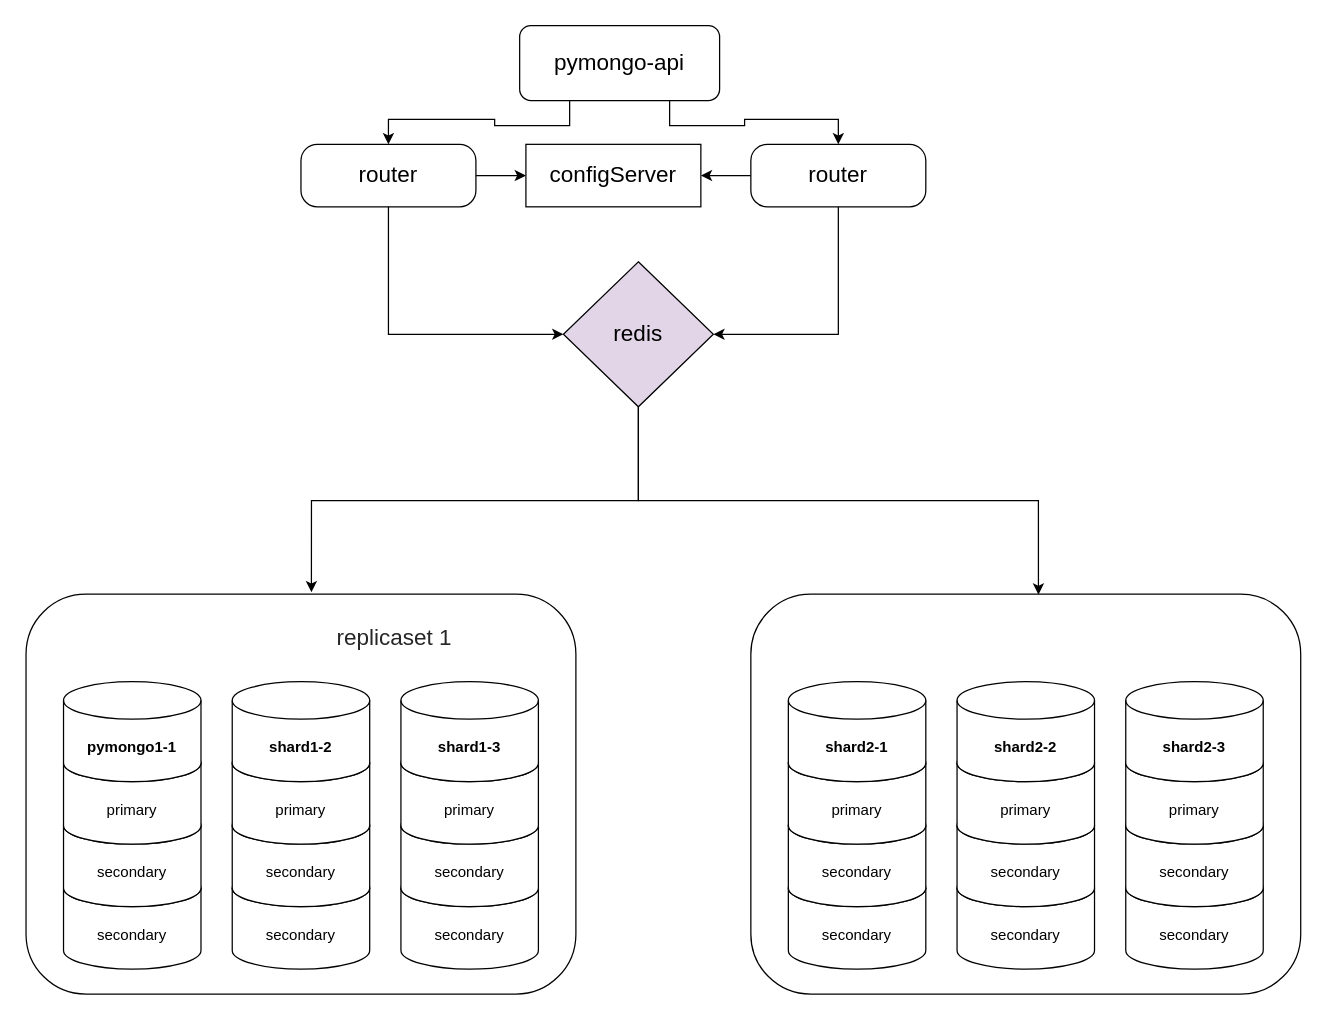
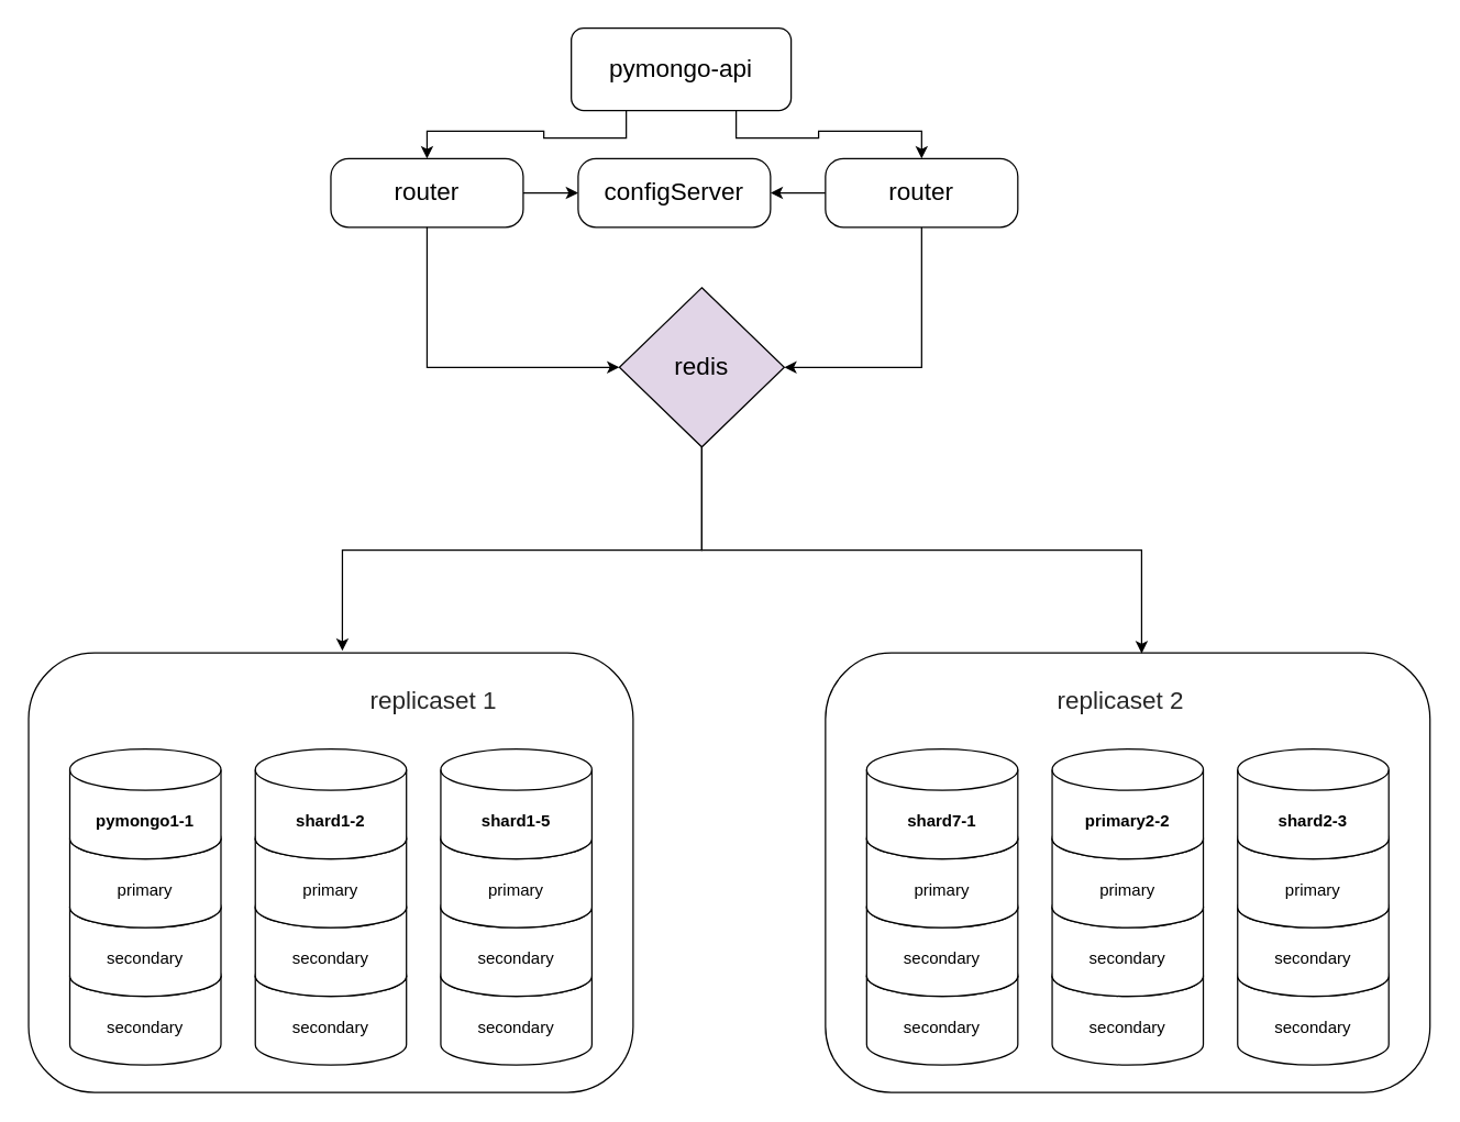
  <mxCell id="0" />
  <mxCell id="1" parent="0" />
  <mxCell id="2" value="&lt;span style=&quot;color: rgba(0, 0, 0, 0); font-family: monospace; font-size: 0px; text-align: start; text-wrap-mode: nowrap;&quot;&gt;%3CmxGraphModel%3E%3Croot%3E%3CmxCell%20id%3D%220%22%2F%3E%3CmxCell%20id%3D%221%22%20parent%3D%220%22%2F%3E%3CmxCell%20id%3D%222%22%20value%3D%22rs2%22%20style%3D%22text%3Bhtml%3D1%3Balign%3Dcenter%3BverticalAlign%3Dmiddle%3BwhiteSpace%3Dwrap%3Brounded%3D0%3B%22%20vertex%3D%221%22%20parent%3D%221%22%3E%3CmxGeometry%20x%3D%22440%22%20y%3D%22390%22%20width%3D%2260%22%20height%3D%2230%22%20as%3D%22geometry%22%2F%3E%3C%2FmxCell%3E%3C%2Froot%3E%3C%2FmxGraphModel%3E&lt;/span&gt;" style="rounded=1;whiteSpace=wrap;html=1;" parent="1" vertex="1"><mxGeometry x="20" y="475" width="440" height="320" as="geometry" /></mxCell>
  <mxCell id="3" value="secondary" style="shape=cylinder3;whiteSpace=wrap;html=1;boundedLbl=1;backgroundOutline=1;size=15;" parent="1" vertex="1"><mxGeometry x="185" y="695" width="110" height="80" as="geometry" /></mxCell>
  <mxCell id="4" value="secondary" style="shape=cylinder3;whiteSpace=wrap;html=1;boundedLbl=1;backgroundOutline=1;size=15;" parent="1" vertex="1"><mxGeometry x="185" y="645" width="110" height="80" as="geometry" /></mxCell>
  <mxCell id="5" value="primary" style="shape=cylinder3;whiteSpace=wrap;html=1;boundedLbl=1;backgroundOutline=1;size=15;" parent="1" vertex="1"><mxGeometry x="185" y="595" width="110" height="80" as="geometry" /></mxCell>
  <mxCell id="6" value="&lt;b&gt;shard1-2&lt;/b&gt;" style="shape=cylinder3;whiteSpace=wrap;html=1;boundedLbl=1;backgroundOutline=1;size=15;" parent="1" vertex="1"><mxGeometry x="185" y="545" width="110" height="80" as="geometry" /></mxCell>
  <mxCell id="7" style="edgeStyle=orthogonalEdgeStyle;rounded=0;orthogonalLoop=1;jettySize=auto;html=1;exitX=0.25;exitY=1;exitDx=0;exitDy=0;entryX=0.5;entryY=0;entryDx=0;entryDy=0;" parent="1" source="9" target="11" edge="1"><mxGeometry relative="1" as="geometry" /></mxCell>
  <mxCell id="8" style="edgeStyle=orthogonalEdgeStyle;rounded=0;orthogonalLoop=1;jettySize=auto;html=1;exitX=0.75;exitY=1;exitDx=0;exitDy=0;entryX=0.5;entryY=0;entryDx=0;entryDy=0;" parent="1" source="9" target="14" edge="1"><mxGeometry relative="1" as="geometry" /></mxCell>
  <mxCell id="9" value="&lt;font style=&quot;font-size: 18px;&quot;&gt;pymongo-api&lt;/font&gt;" style="rounded=1;whiteSpace=wrap;html=1;" parent="1" vertex="1"><mxGeometry x="415" y="20" width="160" height="60" as="geometry" /></mxCell>
  <mxCell id="10" style="edgeStyle=orthogonalEdgeStyle;rounded=0;orthogonalLoop=1;jettySize=auto;html=1;exitX=1;exitY=0.5;exitDx=0;exitDy=0;entryX=0;entryY=0.5;entryDx=0;entryDy=0;" parent="1" source="11" target="15" edge="1"><mxGeometry relative="1" as="geometry" /></mxCell>
  <mxCell id="11" value="&lt;font style=&quot;font-size: 18px;&quot;&gt;router&lt;/font&gt;" style="rounded=1;whiteSpace=wrap;html=1;arcSize=26;" parent="1" vertex="1"><mxGeometry x="240" y="115" width="140" height="50" as="geometry" /></mxCell>
  <mxCell id="12" style="edgeStyle=orthogonalEdgeStyle;rounded=0;orthogonalLoop=1;jettySize=auto;html=1;exitX=0.5;exitY=1;exitDx=0;exitDy=0;entryX=1;entryY=0.5;entryDx=0;entryDy=0;" parent="1" source="14" target="41" edge="1"><mxGeometry relative="1" as="geometry"><mxPoint x="670" y="275" as="targetPoint" /></mxGeometry></mxCell>
  <mxCell id="13" style="edgeStyle=orthogonalEdgeStyle;rounded=0;orthogonalLoop=1;jettySize=auto;html=1;exitX=0;exitY=0.5;exitDx=0;exitDy=0;entryX=1;entryY=0.5;entryDx=0;entryDy=0;" parent="1" source="14" target="15" edge="1"><mxGeometry relative="1" as="geometry" /></mxCell>
  <mxCell id="14" value="&lt;font style=&quot;font-size: 18px;&quot;&gt;router&lt;/font&gt;" style="rounded=1;whiteSpace=wrap;html=1;arcSize=26;" parent="1" vertex="1"><mxGeometry x="600" y="115" width="140" height="50" as="geometry" /></mxCell>
- <mxCell id="15" value="&lt;font style=&quot;font-size: 18px;&quot;&gt;configServer&lt;/font&gt;" style="whiteSpace=wrap;html=1;arcSize=26;rounded=0;" parent="1" vertex="1"><mxGeometry x="420" y="115" width="140" height="50" as="geometry" /></mxCell>
+ <mxCell id="15" value="&lt;font style=&quot;font-size: 18px;&quot;&gt;configServer&lt;/font&gt;" style="rounded=1;whiteSpace=wrap;html=1;arcSize=26;" parent="1" vertex="1"><mxGeometry x="420" y="115" width="140" height="50" as="geometry" /></mxCell>
  <mxCell id="16" style="edgeStyle=orthogonalEdgeStyle;rounded=0;orthogonalLoop=1;jettySize=auto;html=1;exitX=0.5;exitY=1;exitDx=0;exitDy=0;entryX=0;entryY=0.5;entryDx=0;entryDy=0;" parent="1" source="11" edge="1" target="41"><mxGeometry relative="1" as="geometry"><mxPoint x="310" y="295" as="targetPoint" /></mxGeometry></mxCell>
  <mxCell id="17" value="secondary" style="shape=cylinder3;whiteSpace=wrap;html=1;boundedLbl=1;backgroundOutline=1;size=15;" parent="1" vertex="1"><mxGeometry x="50" y="695" width="110" height="80" as="geometry" /></mxCell>
  <mxCell id="18" value="secondary" style="shape=cylinder3;whiteSpace=wrap;html=1;boundedLbl=1;backgroundOutline=1;size=15;" parent="1" vertex="1"><mxGeometry x="50" y="645" width="110" height="80" as="geometry" /></mxCell>
  <mxCell id="19" value="primary" style="shape=cylinder3;whiteSpace=wrap;html=1;boundedLbl=1;backgroundOutline=1;size=15;" parent="1" vertex="1"><mxGeometry x="50" y="595" width="110" height="80" as="geometry" /></mxCell>
  <mxCell id="20" value="&lt;b&gt;pymongo1-1&lt;/b&gt;" style="shape=cylinder3;whiteSpace=wrap;html=1;boundedLbl=1;backgroundOutline=1;size=15;" parent="1" vertex="1"><mxGeometry x="50" y="545" width="110" height="80" as="geometry" /></mxCell>
  <mxCell id="21" value="secondary" style="shape=cylinder3;whiteSpace=wrap;html=1;boundedLbl=1;backgroundOutline=1;size=15;" parent="1" vertex="1"><mxGeometry x="320" y="695" width="110" height="80" as="geometry" /></mxCell>
  <mxCell id="22" value="secondary" style="shape=cylinder3;whiteSpace=wrap;html=1;boundedLbl=1;backgroundOutline=1;size=15;" parent="1" vertex="1"><mxGeometry x="320" y="645" width="110" height="80" as="geometry" /></mxCell>
  <mxCell id="23" value="primary" style="shape=cylinder3;whiteSpace=wrap;html=1;boundedLbl=1;backgroundOutline=1;size=15;" parent="1" vertex="1"><mxGeometry x="320" y="595" width="110" height="80" as="geometry" /></mxCell>
- <mxCell id="24" value="&lt;b&gt;shard1-3&lt;/b&gt;" style="shape=cylinder3;whiteSpace=wrap;html=1;boundedLbl=1;backgroundOutline=1;size=15;" parent="1" vertex="1"><mxGeometry x="320" y="545" width="110" height="80" as="geometry" /></mxCell>
+ <mxCell id="24" value="&lt;b&gt;shard1-5&lt;/b&gt;" style="shape=cylinder3;whiteSpace=wrap;html=1;boundedLbl=1;backgroundOutline=1;size=15;" parent="1" vertex="1"><mxGeometry x="320" y="545" width="110" height="80" as="geometry" /></mxCell>
  <mxCell id="25" value="&lt;span style=&quot;color: rgba(0, 0, 0, 0.85); font-family: &amp;quot;YS Text&amp;quot;, sans-serif; font-size: 18px; text-align: left; white-space-collapse: preserve-breaks; background-color: rgb(255, 255, 255);&quot;&gt;replicaset 1&lt;/span&gt;" style="text;html=1;align=center;verticalAlign=middle;whiteSpace=wrap;rounded=0;" parent="1" vertex="1"><mxGeometry x="250" y="495" width="130" height="30" as="geometry" /></mxCell>
  <mxCell id="26" value="&lt;span style=&quot;color: rgba(0, 0, 0, 0); font-family: monospace; font-size: 0px; text-align: start; text-wrap-mode: nowrap;&quot;&gt;%3CmxGraphModel%3E%3Croot%3E%3CmxCell%20id%3D%220%22%2F%3E%3CmxCell%20id%3D%221%22%20parent%3D%220%22%2F%3E%3CmxCell%20id%3D%222%22%20value%3D%22rs2%22%20style%3D%22text%3Bhtml%3D1%3Balign%3Dcenter%3BverticalAlign%3Dmiddle%3BwhiteSpace%3Dwrap%3Brounded%3D0%3B%22%20vertex%3D%221%22%20parent%3D%221%22%3E%3CmxGeometry%20x%3D%22440%22%20y%3D%22390%22%20width%3D%2260%22%20height%3D%2230%22%20as%3D%22geometry%22%2F%3E%3C%2FmxCell%3E%3C%2Froot%3E%3C%2FmxGraphModel%3E&lt;/span&gt;" style="rounded=1;whiteSpace=wrap;html=1;" parent="1" vertex="1"><mxGeometry x="600" y="475" width="440" height="320" as="geometry" /></mxCell>
  <mxCell id="27" value="secondary" style="shape=cylinder3;whiteSpace=wrap;html=1;boundedLbl=1;backgroundOutline=1;size=15;" parent="1" vertex="1"><mxGeometry x="765" y="695" width="110" height="80" as="geometry" /></mxCell>
  <mxCell id="28" value="secondary" style="shape=cylinder3;whiteSpace=wrap;html=1;boundedLbl=1;backgroundOutline=1;size=15;" parent="1" vertex="1"><mxGeometry x="765" y="645" width="110" height="80" as="geometry" /></mxCell>
  <mxCell id="29" value="primary" style="shape=cylinder3;whiteSpace=wrap;html=1;boundedLbl=1;backgroundOutline=1;size=15;" parent="1" vertex="1"><mxGeometry x="765" y="595" width="110" height="80" as="geometry" /></mxCell>
- <mxCell id="30" value="&lt;b&gt;shard2-2&lt;/b&gt;" style="shape=cylinder3;whiteSpace=wrap;html=1;boundedLbl=1;backgroundOutline=1;size=15;" parent="1" vertex="1"><mxGeometry x="765" y="545" width="110" height="80" as="geometry" /></mxCell>
+ <mxCell id="30" value="&lt;b&gt;primary2-2&lt;/b&gt;" style="shape=cylinder3;whiteSpace=wrap;html=1;boundedLbl=1;backgroundOutline=1;size=15;" parent="1" vertex="1"><mxGeometry x="765" y="545" width="110" height="80" as="geometry" /></mxCell>
  <mxCell id="31" value="secondary" style="shape=cylinder3;whiteSpace=wrap;html=1;boundedLbl=1;backgroundOutline=1;size=15;" parent="1" vertex="1"><mxGeometry x="630" y="695" width="110" height="80" as="geometry" /></mxCell>
  <mxCell id="32" value="secondary" style="shape=cylinder3;whiteSpace=wrap;html=1;boundedLbl=1;backgroundOutline=1;size=15;" parent="1" vertex="1"><mxGeometry x="630" y="645" width="110" height="80" as="geometry" /></mxCell>
  <mxCell id="33" value="primary" style="shape=cylinder3;whiteSpace=wrap;html=1;boundedLbl=1;backgroundOutline=1;size=15;" parent="1" vertex="1"><mxGeometry x="630" y="595" width="110" height="80" as="geometry" /></mxCell>
- <mxCell id="34" value="&lt;b&gt;shard2-1&lt;/b&gt;" style="shape=cylinder3;whiteSpace=wrap;html=1;boundedLbl=1;backgroundOutline=1;size=15;" parent="1" vertex="1"><mxGeometry x="630" y="545" width="110" height="80" as="geometry" /></mxCell>
+ <mxCell id="34" value="&lt;b&gt;shard7-1&lt;/b&gt;" style="shape=cylinder3;whiteSpace=wrap;html=1;boundedLbl=1;backgroundOutline=1;size=15;" parent="1" vertex="1"><mxGeometry x="630" y="545" width="110" height="80" as="geometry" /></mxCell>
  <mxCell id="35" value="secondary" style="shape=cylinder3;whiteSpace=wrap;html=1;boundedLbl=1;backgroundOutline=1;size=15;" parent="1" vertex="1"><mxGeometry x="900" y="695" width="110" height="80" as="geometry" /></mxCell>
  <mxCell id="36" value="secondary" style="shape=cylinder3;whiteSpace=wrap;html=1;boundedLbl=1;backgroundOutline=1;size=15;" parent="1" vertex="1"><mxGeometry x="900" y="645" width="110" height="80" as="geometry" /></mxCell>
  <mxCell id="37" value="primary" style="shape=cylinder3;whiteSpace=wrap;html=1;boundedLbl=1;backgroundOutline=1;size=15;" parent="1" vertex="1"><mxGeometry x="900" y="595" width="110" height="80" as="geometry" /></mxCell>
  <mxCell id="38" value="&lt;b&gt;shard2-3&lt;/b&gt;" style="shape=cylinder3;whiteSpace=wrap;html=1;boundedLbl=1;backgroundOutline=1;size=15;" parent="1" vertex="1"><mxGeometry x="900" y="545" width="110" height="80" as="geometry" /></mxCell>
+ <mxCell id="39" value="&lt;span style=&quot;color: rgba(0, 0, 0, 0.85); font-family: &amp;quot;YS Text&amp;quot;, sans-serif; font-size: 18px; text-align: left; white-space-collapse: preserve-breaks; background-color: rgb(255, 255, 255);&quot;&gt;replicaset 2&lt;/span&gt;" style="text;html=1;align=center;verticalAlign=middle;whiteSpace=wrap;rounded=0;" parent="1" vertex="1"><mxGeometry x="750" y="495" width="130" height="30" as="geometry" /></mxCell>
  <mxCell id="40" style="edgeStyle=orthogonalEdgeStyle;rounded=0;orthogonalLoop=1;jettySize=auto;html=1;entryX=0.519;entryY=-0.005;entryDx=0;entryDy=0;entryPerimeter=0;" edge="1" parent="1" source="41" target="2"><mxGeometry relative="1" as="geometry"><mxPoint x="510" y="395" as="targetPoint" /></mxGeometry></mxCell>
  <mxCell id="41" value="&lt;font style=&quot;font-size: 18px;&quot;&gt;redis&lt;/font&gt;" style="rhombus;whiteSpace=wrap;html=1;fillColor=#e1d5e7;" vertex="1" parent="1"><mxGeometry x="450" y="209" width="120" height="116" as="geometry" /></mxCell>
  <mxCell id="42" style="edgeStyle=orthogonalEdgeStyle;rounded=0;orthogonalLoop=1;jettySize=auto;html=1;exitX=0.5;exitY=1;exitDx=0;exitDy=0;entryX=0.523;entryY=0.001;entryDx=0;entryDy=0;entryPerimeter=0;" edge="1" parent="1" source="41" target="26"><mxGeometry relative="1" as="geometry" /></mxCell>
